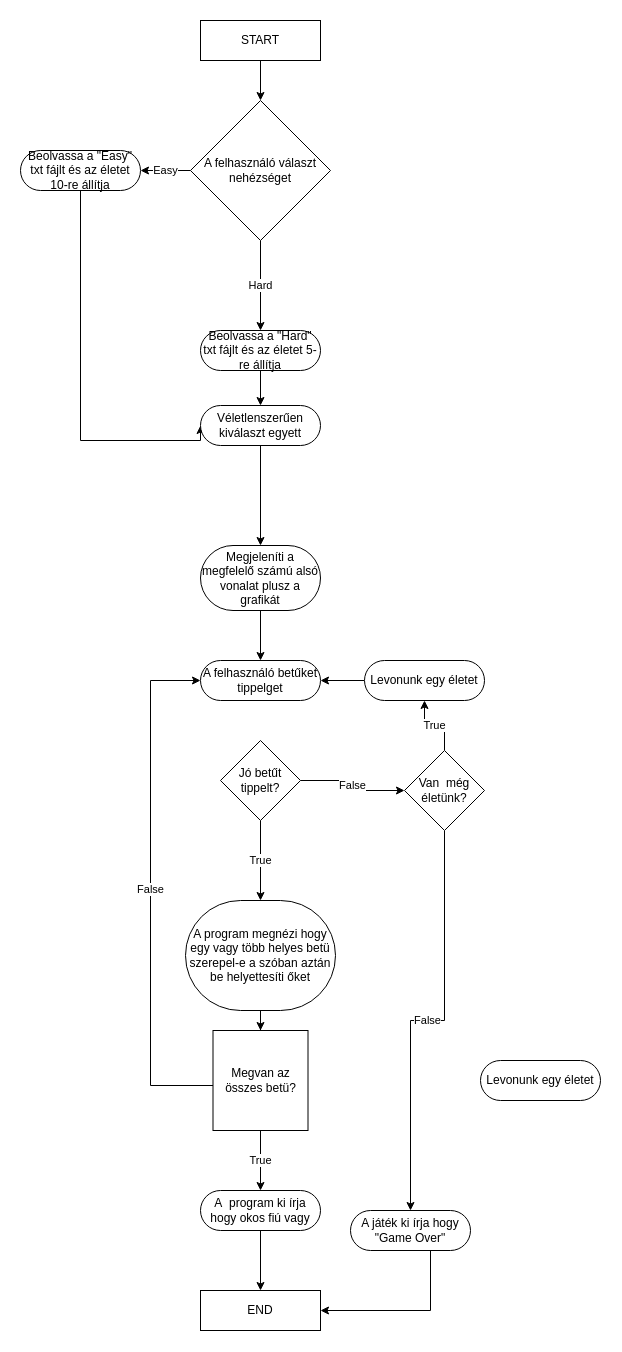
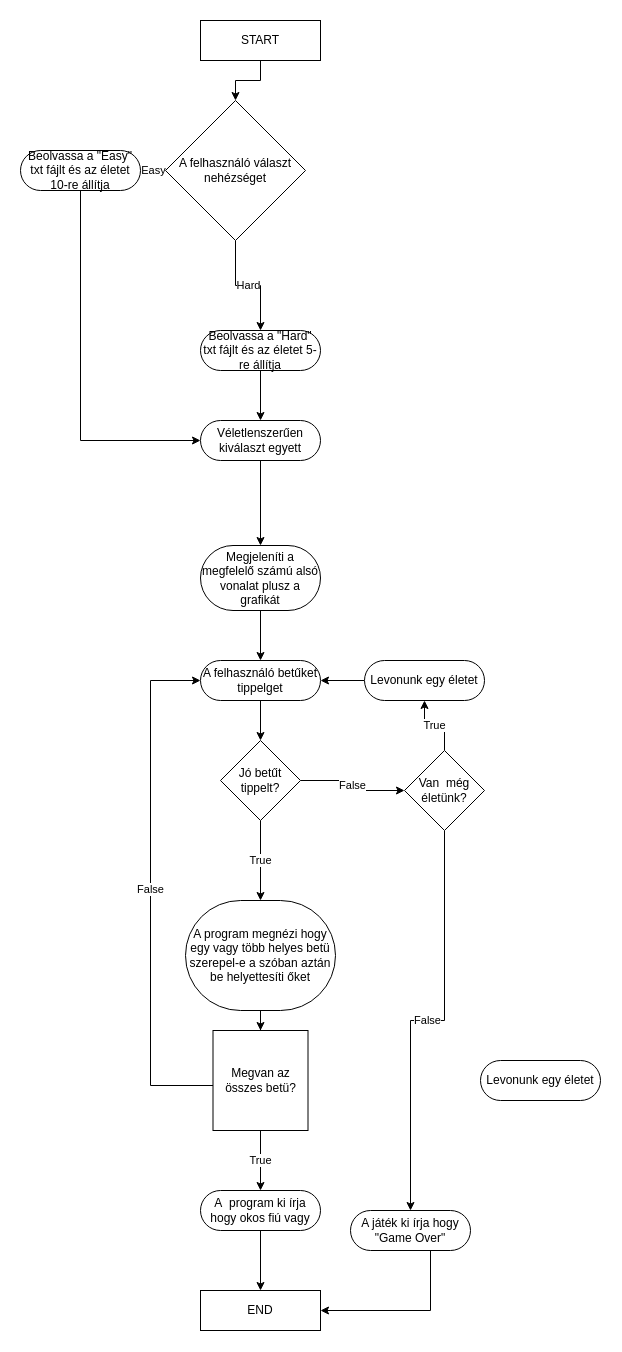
  <mxCell id="0" />
  <mxCell id="1" parent="0" />
  <mxCell id="2" style="edgeStyle=orthogonalEdgeStyle;rounded=0;orthogonalLoop=1;jettySize=auto;html=1;entryX=0.5;entryY=0;entryDx=0;entryDy=0;" edge="1" parent="1" source="3" target="8"><mxGeometry relative="1" as="geometry" /></mxCell>
  <mxCell id="3" value="START" style="rounded=1;whiteSpace=wrap;html=1;fontSize=12;glass=0;strokeWidth=1;shadow=0;arcSize=0;" parent="1" vertex="1"><mxGeometry x="200" y="20" width="120" height="40" as="geometry" /></mxCell>
  <mxCell id="4" style="edgeStyle=orthogonalEdgeStyle;rounded=0;orthogonalLoop=1;jettySize=auto;html=1;entryX=0.5;entryY=0;entryDx=0;entryDy=0;" edge="1" parent="1" source="5" target="16"><mxGeometry relative="1" as="geometry" /></mxCell>
  <mxCell id="5" value="Beolvassa a &quot;Hard&quot; txt fájlt és az életet 5-re állítja" style="rounded=1;whiteSpace=wrap;html=1;fontSize=12;glass=0;strokeWidth=1;shadow=0;arcSize=50;" parent="1" vertex="1"><mxGeometry x="200" y="330" width="120" height="40" as="geometry" /></mxCell>
  <mxCell id="6" value="Hard" style="edgeStyle=orthogonalEdgeStyle;rounded=0;orthogonalLoop=1;jettySize=auto;html=1;entryX=0.5;entryY=0;entryDx=0;entryDy=0;" edge="1" parent="1" source="8" target="5"><mxGeometry relative="1" as="geometry" /></mxCell>
  <mxCell id="7" value="Easy" style="edgeStyle=orthogonalEdgeStyle;rounded=0;orthogonalLoop=1;jettySize=auto;html=1;" edge="1" parent="1" source="8" target="10"><mxGeometry relative="1" as="geometry" /></mxCell>
- <mxCell id="8" value="A felhasználó választ nehézséget" style="rhombus;whiteSpace=wrap;html=1;" vertex="1" parent="1"><mxGeometry x="190" y="100" width="140" height="140" as="geometry" /></mxCell>
+ <mxCell id="8" value="A felhasználó választ nehézséget" style="rhombus;whiteSpace=wrap;html=1;" vertex="1" parent="1"><mxGeometry x="165" y="100" width="140" height="140" as="geometry" /></mxCell>
  <mxCell id="9" style="edgeStyle=orthogonalEdgeStyle;rounded=0;orthogonalLoop=1;jettySize=auto;html=1;entryX=0;entryY=0.5;entryDx=0;entryDy=0;" edge="1" parent="1" source="10" target="16"><mxGeometry relative="1" as="geometry"><mxPoint x="80" y="450" as="targetPoint" /><Array as="points"><mxPoint x="80" y="440" /></Array></mxGeometry></mxCell>
  <mxCell id="10" value="Beolvassa a &quot;Easy&quot; txt fájlt és az életet 10-re állítja" style="rounded=1;whiteSpace=wrap;html=1;fontSize=12;glass=0;strokeWidth=1;shadow=0;arcSize=50;" vertex="1" parent="1"><mxGeometry x="20" y="150" width="120" height="40" as="geometry" /></mxCell>
+ <mxCell id="11" style="edgeStyle=orthogonalEdgeStyle;rounded=0;orthogonalLoop=1;jettySize=auto;html=1;entryX=0.5;entryY=0;entryDx=0;entryDy=0;" edge="1" parent="1" source="12" target="21"><mxGeometry relative="1" as="geometry" /></mxCell>
  <mxCell id="12" value="A felhasználó betűket tippelget" style="rounded=1;whiteSpace=wrap;html=1;fontSize=12;glass=0;strokeWidth=1;shadow=0;arcSize=50;" vertex="1" parent="1"><mxGeometry x="200" y="660" width="120" height="40" as="geometry" /></mxCell>
  <mxCell id="13" style="edgeStyle=orthogonalEdgeStyle;rounded=0;orthogonalLoop=1;jettySize=auto;html=1;entryX=0.5;entryY=0;entryDx=0;entryDy=0;" edge="1" parent="1" source="14" target="12"><mxGeometry relative="1" as="geometry" /></mxCell>
  <mxCell id="14" value="Megjeleníti a megfelelő számú alsó vonalat plusz a grafikát" style="rounded=1;whiteSpace=wrap;html=1;fontSize=12;glass=0;strokeWidth=1;shadow=0;arcSize=50;" vertex="1" parent="1"><mxGeometry x="200" y="545" width="120" height="65" as="geometry" /></mxCell>
  <mxCell id="15" style="edgeStyle=orthogonalEdgeStyle;rounded=0;orthogonalLoop=1;jettySize=auto;html=1;entryX=0.5;entryY=0;entryDx=0;entryDy=0;" edge="1" parent="1" source="16" target="14"><mxGeometry relative="1" as="geometry" /></mxCell>
- <mxCell id="16" value="Véletlenszerűen kiválaszt egyett" style="rounded=1;whiteSpace=wrap;html=1;fontSize=12;glass=0;strokeWidth=1;shadow=0;arcSize=50;" vertex="1" parent="1"><mxGeometry x="200" y="405" width="120" height="40" as="geometry" /></mxCell>
+ <mxCell id="16" value="Véletlenszerűen kiválaszt egyett" style="rounded=1;whiteSpace=wrap;html=1;fontSize=12;glass=0;strokeWidth=1;shadow=0;arcSize=50;" vertex="1" parent="1"><mxGeometry x="200" y="420" width="120" height="40" as="geometry" /></mxCell>
  <mxCell id="17" style="edgeStyle=orthogonalEdgeStyle;rounded=0;orthogonalLoop=1;jettySize=auto;html=1;entryX=0.5;entryY=0;entryDx=0;entryDy=0;" edge="1" parent="1" source="18" target="24"><mxGeometry relative="1" as="geometry" /></mxCell>
  <mxCell id="18" value="A program megnézi hogy egy vagy több helyes betü szerepel-e a szóban aztán be helyettesíti őket" style="rounded=1;whiteSpace=wrap;html=1;fontSize=12;glass=0;strokeWidth=1;shadow=0;arcSize=50;" vertex="1" parent="1"><mxGeometry x="185" y="900" width="150" height="110" as="geometry" /></mxCell>
  <mxCell id="19" value="True" style="edgeStyle=orthogonalEdgeStyle;rounded=0;orthogonalLoop=1;jettySize=auto;html=1;entryX=0.5;entryY=0;entryDx=0;entryDy=0;" edge="1" parent="1" source="21" target="18"><mxGeometry relative="1" as="geometry"><mxPoint x="260" y="890" as="targetPoint" /></mxGeometry></mxCell>
  <mxCell id="20" value="False" style="edgeStyle=orthogonalEdgeStyle;rounded=0;orthogonalLoop=1;jettySize=auto;html=1;entryX=0;entryY=0.5;entryDx=0;entryDy=0;" edge="1" parent="1" source="21" target="33"><mxGeometry relative="1" as="geometry" /></mxCell>
  <mxCell id="21" value="Jó betűt tippelt?" style="rhombus;whiteSpace=wrap;html=1;" vertex="1" parent="1"><mxGeometry x="220" y="740" width="80" height="80" as="geometry" /></mxCell>
  <mxCell id="22" value="True" style="edgeStyle=orthogonalEdgeStyle;rounded=0;orthogonalLoop=1;jettySize=auto;html=1;entryX=0.5;entryY=0;entryDx=0;entryDy=0;" edge="1" parent="1" source="24" target="26"><mxGeometry relative="1" as="geometry"><mxPoint x="260" y="1190" as="targetPoint" /></mxGeometry></mxCell>
  <mxCell id="23" value="False" style="edgeStyle=orthogonalEdgeStyle;rounded=0;orthogonalLoop=1;jettySize=auto;html=1;entryX=0;entryY=0.5;entryDx=0;entryDy=0;" edge="1" parent="1" source="24" target="12"><mxGeometry relative="1" as="geometry"><mxPoint x="190" y="670" as="targetPoint" /><Array as="points"><mxPoint x="150" y="1085" /><mxPoint x="150" y="680" /></Array></mxGeometry></mxCell>
  <mxCell id="24" value="Megvan az összes betü?" style="whiteSpace=wrap;html=1;rounded=0;" vertex="1" parent="1"><mxGeometry x="212.5" y="1030" width="95" height="100" as="geometry" /></mxCell>
  <mxCell id="25" style="edgeStyle=orthogonalEdgeStyle;rounded=0;orthogonalLoop=1;jettySize=auto;html=1;entryX=0.5;entryY=0;entryDx=0;entryDy=0;" edge="1" parent="1" source="26" target="27"><mxGeometry relative="1" as="geometry" /></mxCell>
  <mxCell id="26" value="A&amp;nbsp; program ki írja hogy okos fiú vagy" style="rounded=1;whiteSpace=wrap;html=1;fontSize=12;glass=0;strokeWidth=1;shadow=0;arcSize=50;" vertex="1" parent="1"><mxGeometry x="200" y="1190" width="120" height="40" as="geometry" /></mxCell>
  <mxCell id="27" value="END" style="rounded=1;whiteSpace=wrap;html=1;fontSize=12;glass=0;strokeWidth=1;shadow=0;arcSize=0;" vertex="1" parent="1"><mxGeometry x="200" y="1290" width="120" height="40" as="geometry" /></mxCell>
  <mxCell id="28" value="Levonunk egy életet" style="rounded=1;whiteSpace=wrap;html=1;fontSize=12;glass=0;strokeWidth=1;shadow=0;arcSize=50;" vertex="1" parent="1"><mxGeometry x="480" y="1060" width="120" height="40" as="geometry" /></mxCell>
  <mxCell id="29" style="edgeStyle=orthogonalEdgeStyle;rounded=0;orthogonalLoop=1;jettySize=auto;html=1;entryX=1;entryY=0.5;entryDx=0;entryDy=0;exitX=0.5;exitY=1;exitDx=0;exitDy=0;" edge="1" parent="1" source="30" target="27"><mxGeometry relative="1" as="geometry"><mxPoint x="400" y="1320" as="targetPoint" /><Array as="points"><mxPoint x="430" y="1250" /><mxPoint x="430" y="1310" /></Array></mxGeometry></mxCell>
  <mxCell id="30" value="A játék ki írja hogy &quot;Game Over&quot;" style="rounded=1;whiteSpace=wrap;html=1;fontSize=12;glass=0;strokeWidth=1;shadow=0;arcSize=50;" vertex="1" parent="1"><mxGeometry x="350" y="1210" width="120" height="40" as="geometry" /></mxCell>
  <mxCell id="31" value="True" style="edgeStyle=orthogonalEdgeStyle;rounded=0;orthogonalLoop=1;jettySize=auto;html=1;entryX=0.5;entryY=1;entryDx=0;entryDy=0;" edge="1" parent="1" source="33" target="35"><mxGeometry relative="1" as="geometry" /></mxCell>
  <mxCell id="32" value="False" style="edgeStyle=orthogonalEdgeStyle;rounded=0;orthogonalLoop=1;jettySize=auto;html=1;entryX=0.5;entryY=0;entryDx=0;entryDy=0;" edge="1" parent="1" source="33" target="30"><mxGeometry relative="1" as="geometry"><mxPoint x="430" y="1213" as="targetPoint" /></mxGeometry></mxCell>
  <mxCell id="33" value="Van&amp;nbsp; még életünk?" style="rhombus;whiteSpace=wrap;html=1;" vertex="1" parent="1"><mxGeometry x="404" y="750" width="80" height="80" as="geometry" /></mxCell>
  <mxCell id="34" style="edgeStyle=orthogonalEdgeStyle;rounded=0;orthogonalLoop=1;jettySize=auto;html=1;entryX=1;entryY=0.5;entryDx=0;entryDy=0;" edge="1" parent="1" source="35" target="12"><mxGeometry relative="1" as="geometry" /></mxCell>
  <mxCell id="35" value="Levonunk egy életet" style="rounded=1;whiteSpace=wrap;html=1;fontSize=12;glass=0;strokeWidth=1;shadow=0;arcSize=50;" vertex="1" parent="1"><mxGeometry x="364" y="660" width="120" height="40" as="geometry" /></mxCell>
